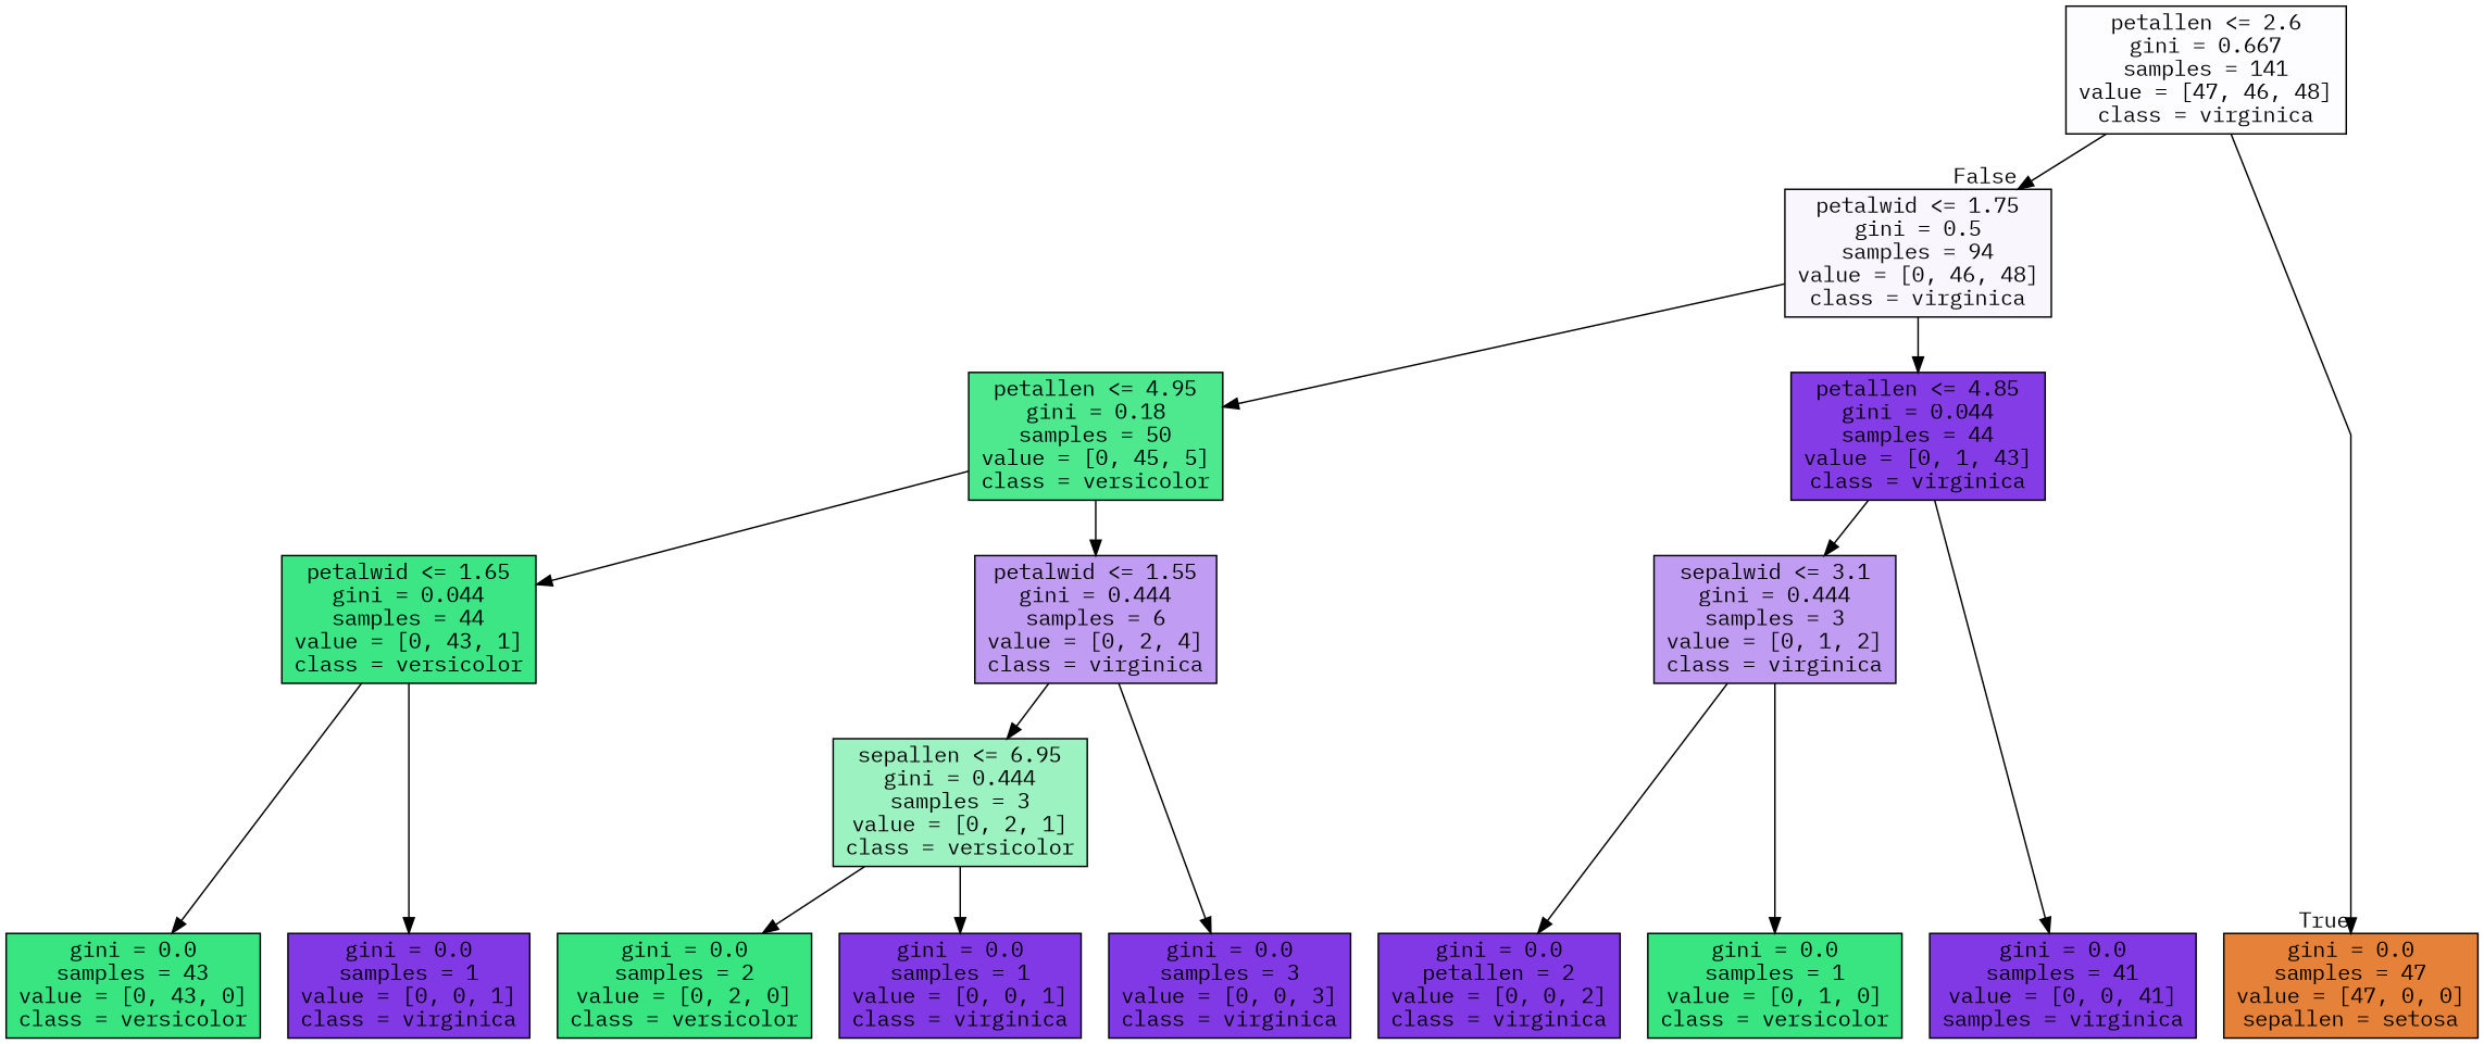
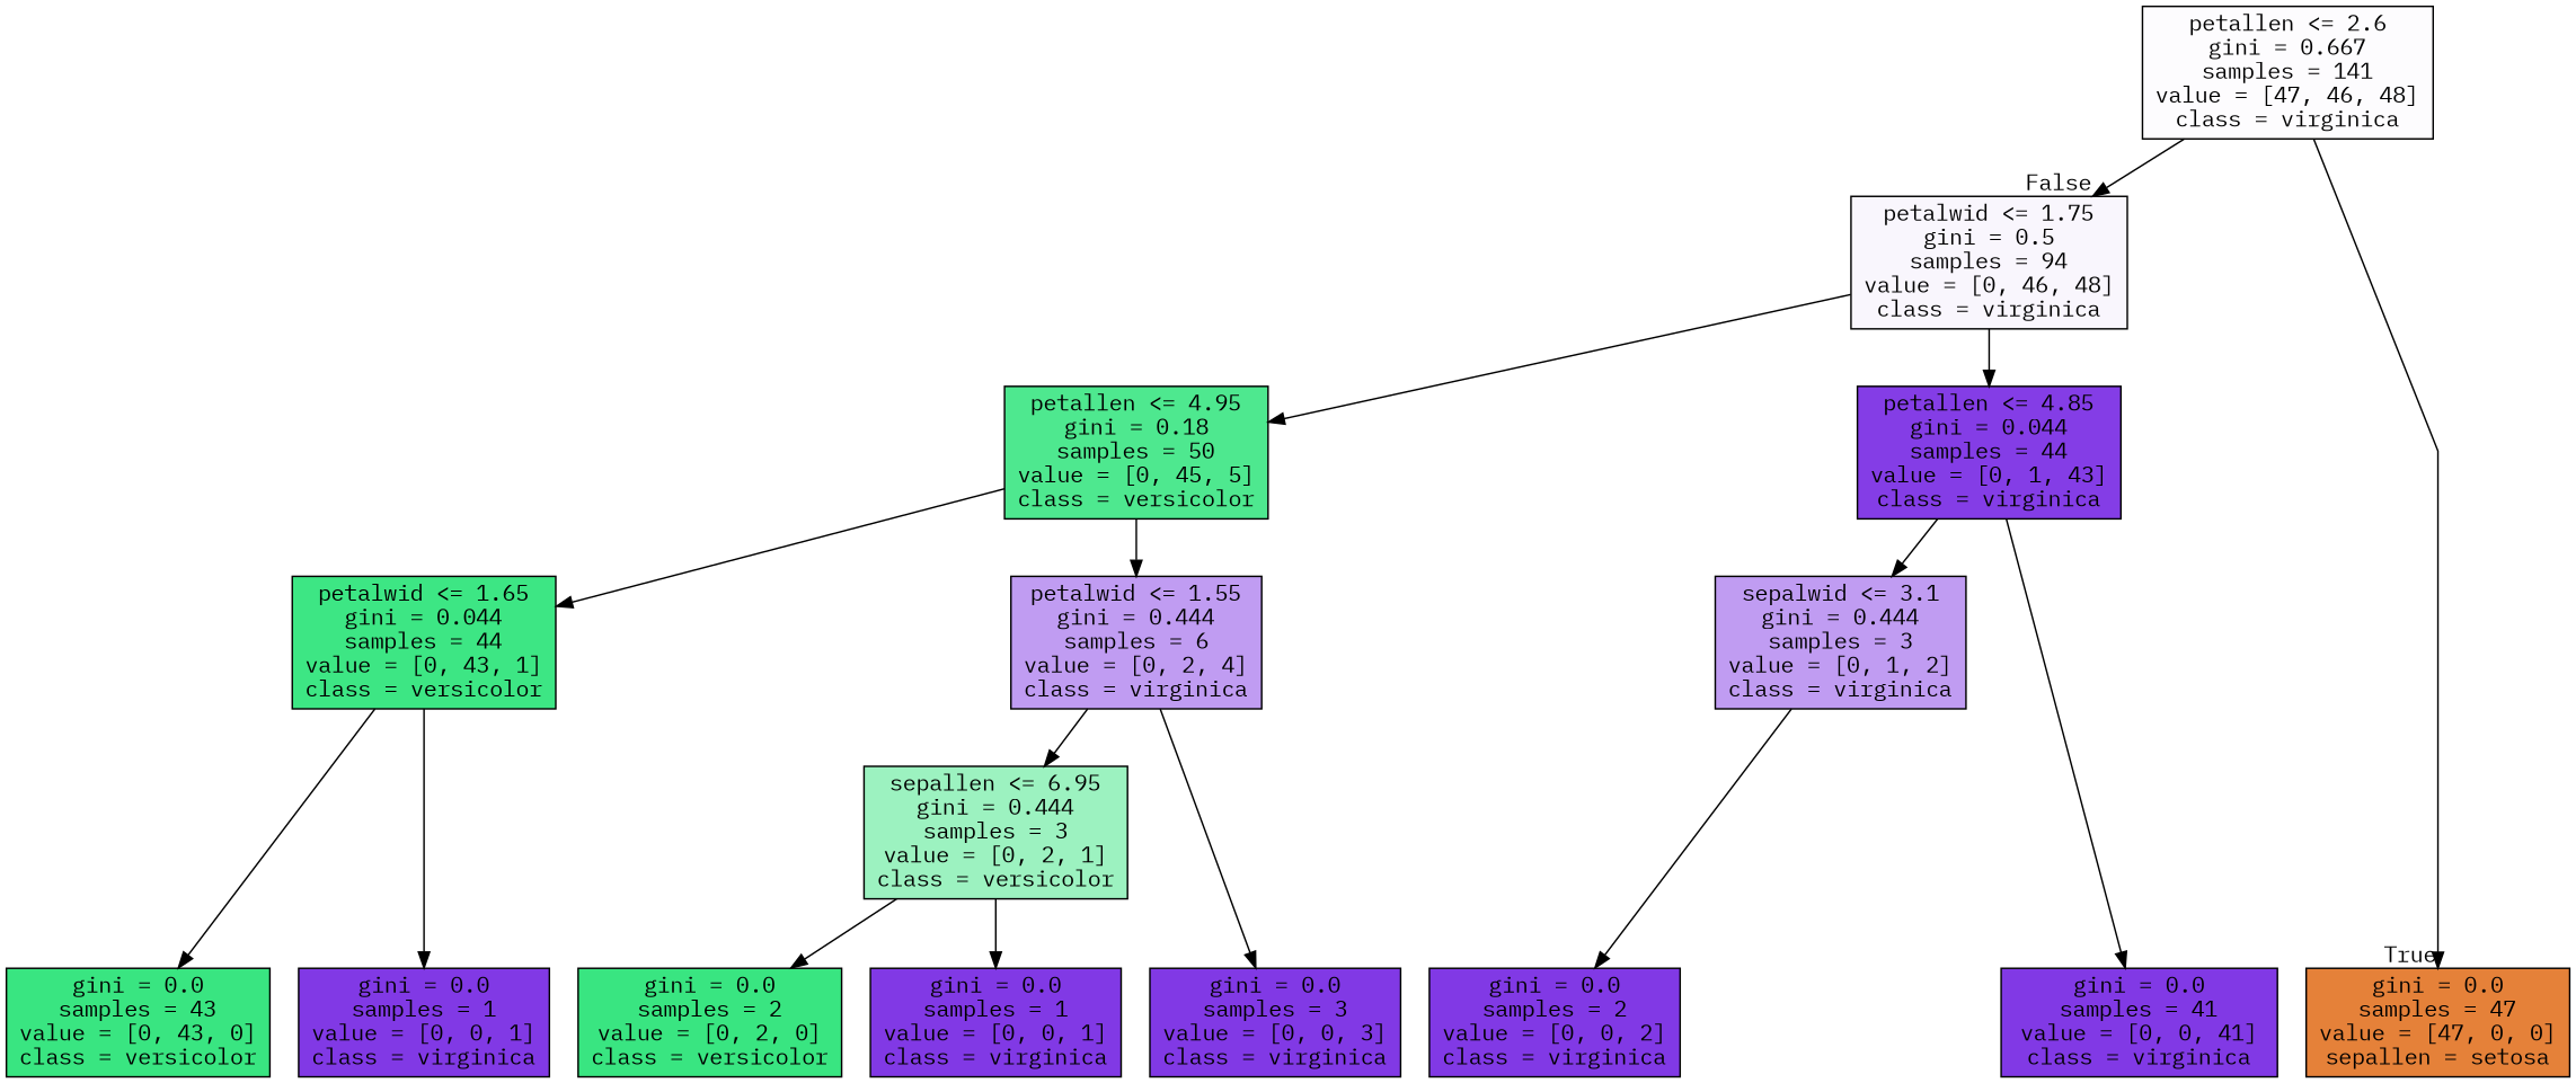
  digraph {
    fontname="IBM Plex Mono"
    ranksep=equally
    splines=polyline
    node [color=black fillcolor="#8139e5ff" fontname="IBM Plex Mono" shape=box style=filled]
    edge [fontname="IBM Plex Mono"]
    n1 [fillcolor="#8139e503" label="petallen <= 2.6\ngini = 0.667\nsamples = 141\nvalue = [47, 46, 48]\nclass = virginica"]
    n2 [fillcolor="#8139e50b" label="petalwid <= 1.75\ngini = 0.5\nsamples = 94\nvalue = [0, 46, 48]\nclass = virginica"]
    n3 [fillcolor="#39e581e3" label="petallen <= 4.95\ngini = 0.18\nsamples = 50\nvalue = [0, 45, 5]\nclass = versicolor"]
    n4 [fillcolor="#8139e5f9" label="petallen <= 4.85\ngini = 0.044\nsamples = 44\nvalue = [0, 1, 43]\nclass = virginica"]
    n5 [fillcolor="#39e581f9" label="petalwid <= 1.65\ngini = 0.044\nsamples = 44\nvalue = [0, 43, 1]\nclass = versicolor"]
    n6 [fillcolor="#8139e57f" label="petalwid <= 1.55\ngini = 0.444\nsamples = 6\nvalue = [0, 2, 4]\nclass = virginica"]
    n7 [fillcolor="#8139e57f" label="sepalwid <= 3.1\ngini = 0.444\nsamples = 3\nvalue = [0, 1, 2]\nclass = virginica"]
    n8 [fillcolor="#39e5817f" label="sepallen <= 6.95\ngini = 0.444\nsamples = 3\nvalue = [0, 2, 1]\nclass = versicolor"]
    n9 [fillcolor="#e58139ff" label="gini = 0.0\nsamples = 47\nvalue = [47, 0, 0]\nsepallen = setosa"]
    n10 [fillcolor="#39e581ff" label="gini = 0.0\nsamples = 43\nvalue = [0, 43, 0]\nclass = versicolor"]
    n11 [label="gini = 0.0\nsamples = 1\nvalue = [0, 0, 1]\nclass = virginica"]
    n12 [label="gini = 0.0\nsamples = 3\nvalue = [0, 0, 3]\nclass = virginica"]
    n13 [fillcolor="#39e581ff" label="gini = 0.0\nsamples = 2\nvalue = [0, 2, 0]\nclass = versicolor"]
    n14 [label="gini = 0.0\nsamples = 1\nvalue = [0, 0, 1]\nclass = virginica"]
-   n15 [label="gini = 0.0\npetallen = 2\nvalue = [0, 0, 2]\nclass = virginica"]
-   n16 [fillcolor="#39e581ff" label="gini = 0.0\nsamples = 1\nvalue = [0, 1, 0]\nclass = versicolor"]
-   n17 [label="gini = 0.0\nsamples = 41\nvalue = [0, 0, 41]\nsamples = virginica"]
+   n15 [label="gini = 0.0\nsamples = 2\nvalue = [0, 0, 2]\nclass = virginica"]
+   n17 [label="gini = 0.0\nsamples = 41\nvalue = [0, 0, 41]\nclass = virginica"]
    subgraph sub_1 {
      rank=same
      n1
    }
    subgraph sub_2 {
      rank=same
      n2
    }
    subgraph sub_3 {
      rank=same
      n3
      n4
    }
    subgraph sub_4 {
      rank=same
      n5
      n6
      n7
    }
    subgraph sub_5 {
      rank=same
      n8
    }
    subgraph sub_6 {
      rank=same
      n9
      n10
      n11
      n12
      n13
      n14
      n15
-     n16
      n17
    }
    n1 -> n2 [headlabel=False labelangle=-45 labeldistance=2.5]
    n1 -> n9 [headlabel=True labelangle=45 labeldistance=2.5]
    n2 -> n3
    n2 -> n4
    n3 -> n5
    n3 -> n6
    n4 -> n7
    n4 -> n17
    n5 -> n10
    n5 -> n11
    n6 -> n8
    n6 -> n12
    n7 -> n15
-   n7 -> n16
    n8 -> n13
    n8 -> n14
  }
